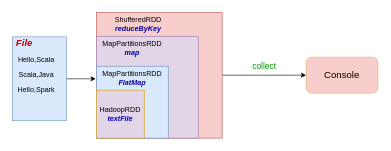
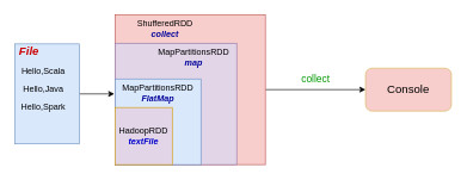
  <mxCell id="0" />
  <mxCell id="1" parent="0" />
  <mxCell id="2" style="edgeStyle=orthogonalEdgeStyle;rounded=0;orthogonalLoop=1;jettySize=auto;html=1;fontSize=16;fontColor=#CC0000;" edge="1" parent="1" source="3" target="16"><mxGeometry relative="1" as="geometry" /></mxCell>
  <mxCell id="3" value="" style="whiteSpace=wrap;html=1;aspect=fixed;labelBackgroundColor=none;fillColor=#f8cecc;strokeColor=#b85450;" vertex="1" parent="1"><mxGeometry x="160" y="20" width="210" height="210" as="geometry" /></mxCell>
  <mxCell id="4" value="" style="whiteSpace=wrap;html=1;aspect=fixed;labelBackgroundColor=none;fillColor=#e1d5e7;strokeColor=#9673a6;" vertex="1" parent="1"><mxGeometry x="160" y="60" width="170" height="170" as="geometry" /></mxCell>
  <mxCell id="5" value="" style="whiteSpace=wrap;html=1;aspect=fixed;fillColor=#dae8fc;strokeColor=#6c8ebf;" vertex="1" parent="1"><mxGeometry x="160" y="110" width="120" height="120" as="geometry" /></mxCell>
  <mxCell id="6" value="HadoopRDD&lt;br&gt;&lt;b&gt;&lt;i&gt;&lt;font color=&quot;#0000cc&quot;&gt;textFile&lt;/font&gt;&lt;/i&gt;&lt;/b&gt;" style="whiteSpace=wrap;html=1;aspect=fixed;fillColor=#e1d5e7;strokeColor=#d79b00;" vertex="1" parent="1"><mxGeometry x="160" y="150" width="80" height="80" as="geometry" /></mxCell>
  <mxCell id="7" value="MapPartitionsRDD&lt;br&gt;&lt;b&gt;&lt;i&gt;&lt;font color=&quot;#000099&quot;&gt;FlatMap&lt;/font&gt;&lt;/i&gt;&lt;/b&gt;" style="text;html=1;strokeColor=none;fillColor=none;align=center;verticalAlign=middle;whiteSpace=wrap;rounded=0;" vertex="1" parent="1"><mxGeometry x="180" y="120" width="80" height="20" as="geometry" /></mxCell>
- <mxCell id="8" value="MapPartitionsRDD&lt;br&gt;&lt;b&gt;&lt;i&gt;&lt;font color=&quot;#000099&quot;&gt;map&lt;/font&gt;&lt;/i&gt;&lt;/b&gt;" style="text;html=1;strokeColor=none;fillColor=none;align=center;verticalAlign=middle;whiteSpace=wrap;rounded=0;" vertex="1" parent="1"><mxGeometry x="180" y="70" width="80" height="20" as="geometry" /></mxCell>
- <mxCell id="9" value="ShufferedRDD&lt;br&gt;&lt;font color=&quot;#000099&quot;&gt;&lt;b&gt;&lt;i&gt;reduceByKey&lt;/i&gt;&lt;/b&gt;&lt;/font&gt;" style="text;html=1;strokeColor=none;fillColor=none;align=center;verticalAlign=middle;whiteSpace=wrap;rounded=0;" vertex="1" parent="1"><mxGeometry x="190" y="30" width="80" height="20" as="geometry" /></mxCell>
+ <mxCell id="8" value="MapPartitionsRDD&lt;br&gt;&lt;b&gt;&lt;i&gt;&lt;font color=&quot;#000099&quot;&gt;map&lt;/font&gt;&lt;/i&gt;&lt;/b&gt;" style="text;html=1;strokeColor=none;fillColor=none;align=center;verticalAlign=middle;whiteSpace=wrap;rounded=0;" vertex="1" parent="1"><mxGeometry x="230" y="70" width="80" height="20" as="geometry" /></mxCell>
+ <mxCell id="9" value="ShufferedRDD&lt;br&gt;&lt;font color=&quot;#000099&quot;&gt;&lt;b&gt;&lt;i&gt;collect&lt;/i&gt;&lt;/b&gt;&lt;/font&gt;" style="text;html=1;strokeColor=none;fillColor=none;align=center;verticalAlign=middle;whiteSpace=wrap;rounded=0;" vertex="1" parent="1"><mxGeometry x="190" y="30" width="80" height="20" as="geometry" /></mxCell>
  <mxCell id="10" style="edgeStyle=orthogonalEdgeStyle;rounded=0;orthogonalLoop=1;jettySize=auto;html=1;exitX=1;exitY=0.5;exitDx=0;exitDy=0;entryX=-0.008;entryY=0.175;entryDx=0;entryDy=0;entryPerimeter=0;fontSize=16;fontColor=#CC0000;" edge="1" parent="1" source="11" target="5"><mxGeometry relative="1" as="geometry" /></mxCell>
  <mxCell id="11" value="" style="rounded=0;whiteSpace=wrap;html=1;labelBackgroundColor=none;fillColor=#dae8fc;strokeColor=#6c8ebf;" vertex="1" parent="1"><mxGeometry x="20" y="61" width="90" height="140" as="geometry" /></mxCell>
  <mxCell id="12" value="File" style="text;html=1;strokeColor=none;fillColor=none;align=center;verticalAlign=middle;whiteSpace=wrap;rounded=0;labelBackgroundColor=none;fontColor=#CC0000;fontStyle=3;fontSize=16;" vertex="1" parent="1"><mxGeometry x="20" y="60" width="40" height="20" as="geometry" /></mxCell>
  <mxCell id="13" value="Hello,Scala" style="text;html=1;strokeColor=none;fillColor=none;align=center;verticalAlign=middle;whiteSpace=wrap;rounded=0;labelBackgroundColor=none;" vertex="1" parent="1"><mxGeometry x="40" y="90" width="40" height="20" as="geometry" /></mxCell>
- <mxCell id="14" value="Scala,Java" style="text;html=1;strokeColor=none;fillColor=none;align=center;verticalAlign=middle;whiteSpace=wrap;rounded=0;labelBackgroundColor=none;" vertex="1" parent="1"><mxGeometry x="40" y="115" width="40" height="20" as="geometry" /></mxCell>
+ <mxCell id="14" value="Hello,Java" style="text;html=1;strokeColor=none;fillColor=none;align=center;verticalAlign=middle;whiteSpace=wrap;rounded=0;labelBackgroundColor=none;" vertex="1" parent="1"><mxGeometry x="40" y="115" width="40" height="20" as="geometry" /></mxCell>
  <mxCell id="15" value="Hello,Spark" style="text;html=1;strokeColor=none;fillColor=none;align=center;verticalAlign=middle;whiteSpace=wrap;rounded=0;labelBackgroundColor=none;" vertex="1" parent="1"><mxGeometry x="40" y="140" width="40" height="20" as="geometry" /></mxCell>
  <mxCell id="16" value="Console" style="rounded=1;whiteSpace=wrap;html=1;labelBackgroundColor=none;fontSize=16;fillColor=#f8cecc;strokeColor=#d6b656;" vertex="1" parent="1"><mxGeometry x="510" y="95" width="120" height="60" as="geometry" /></mxCell>
  <mxCell id="17" value="collect" style="text;html=1;align=center;verticalAlign=middle;resizable=0;points=[];autosize=1;strokeColor=none;fontSize=14;fontColor=#009900;" vertex="1" parent="1"><mxGeometry x="410" y="100" width="60" height="20" as="geometry" /></mxCell>
